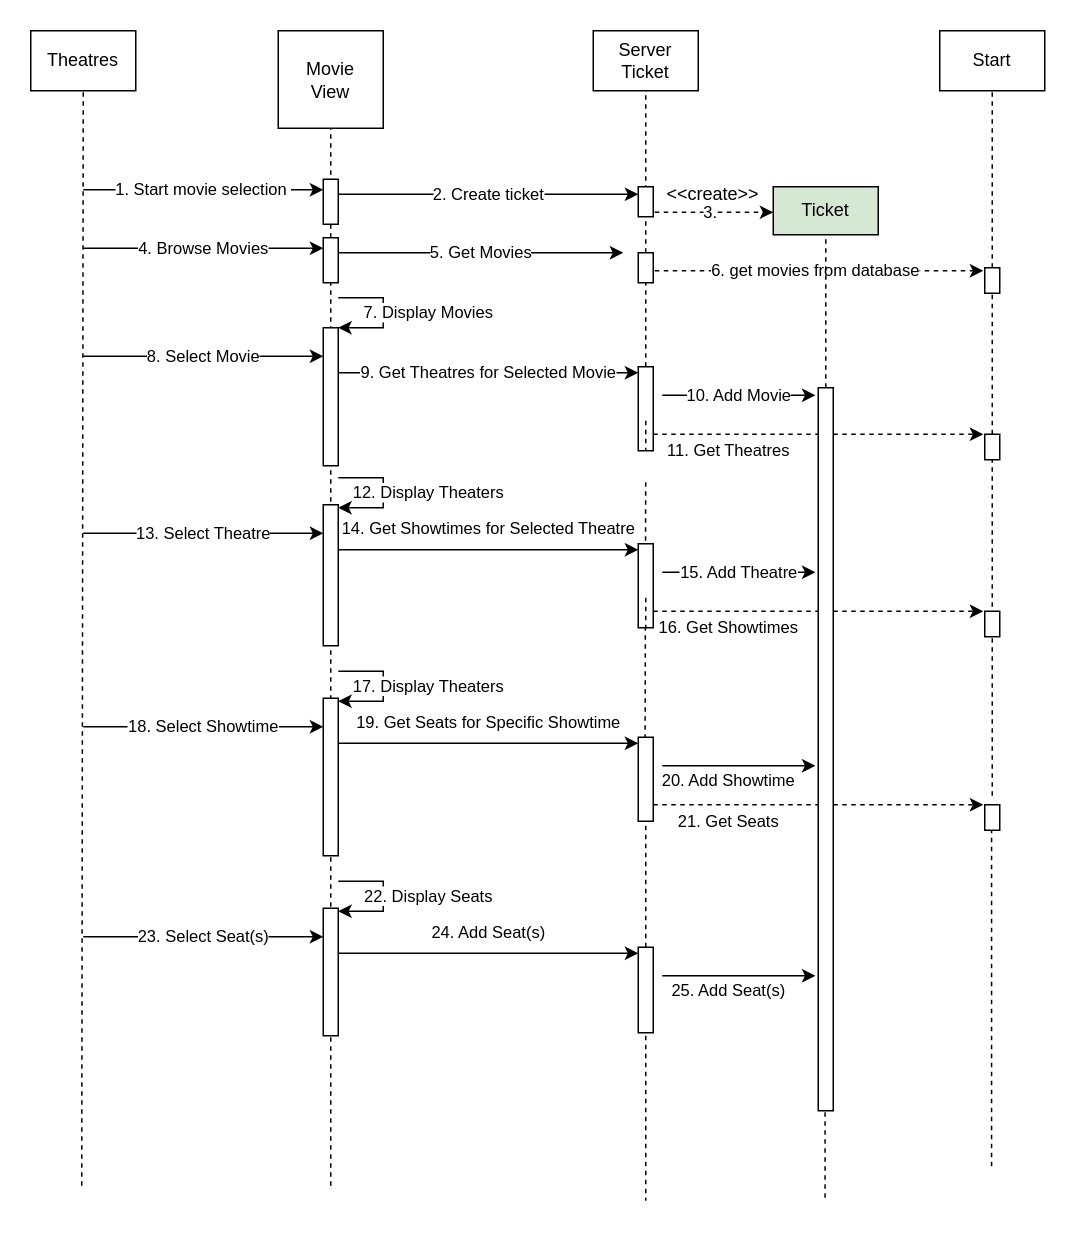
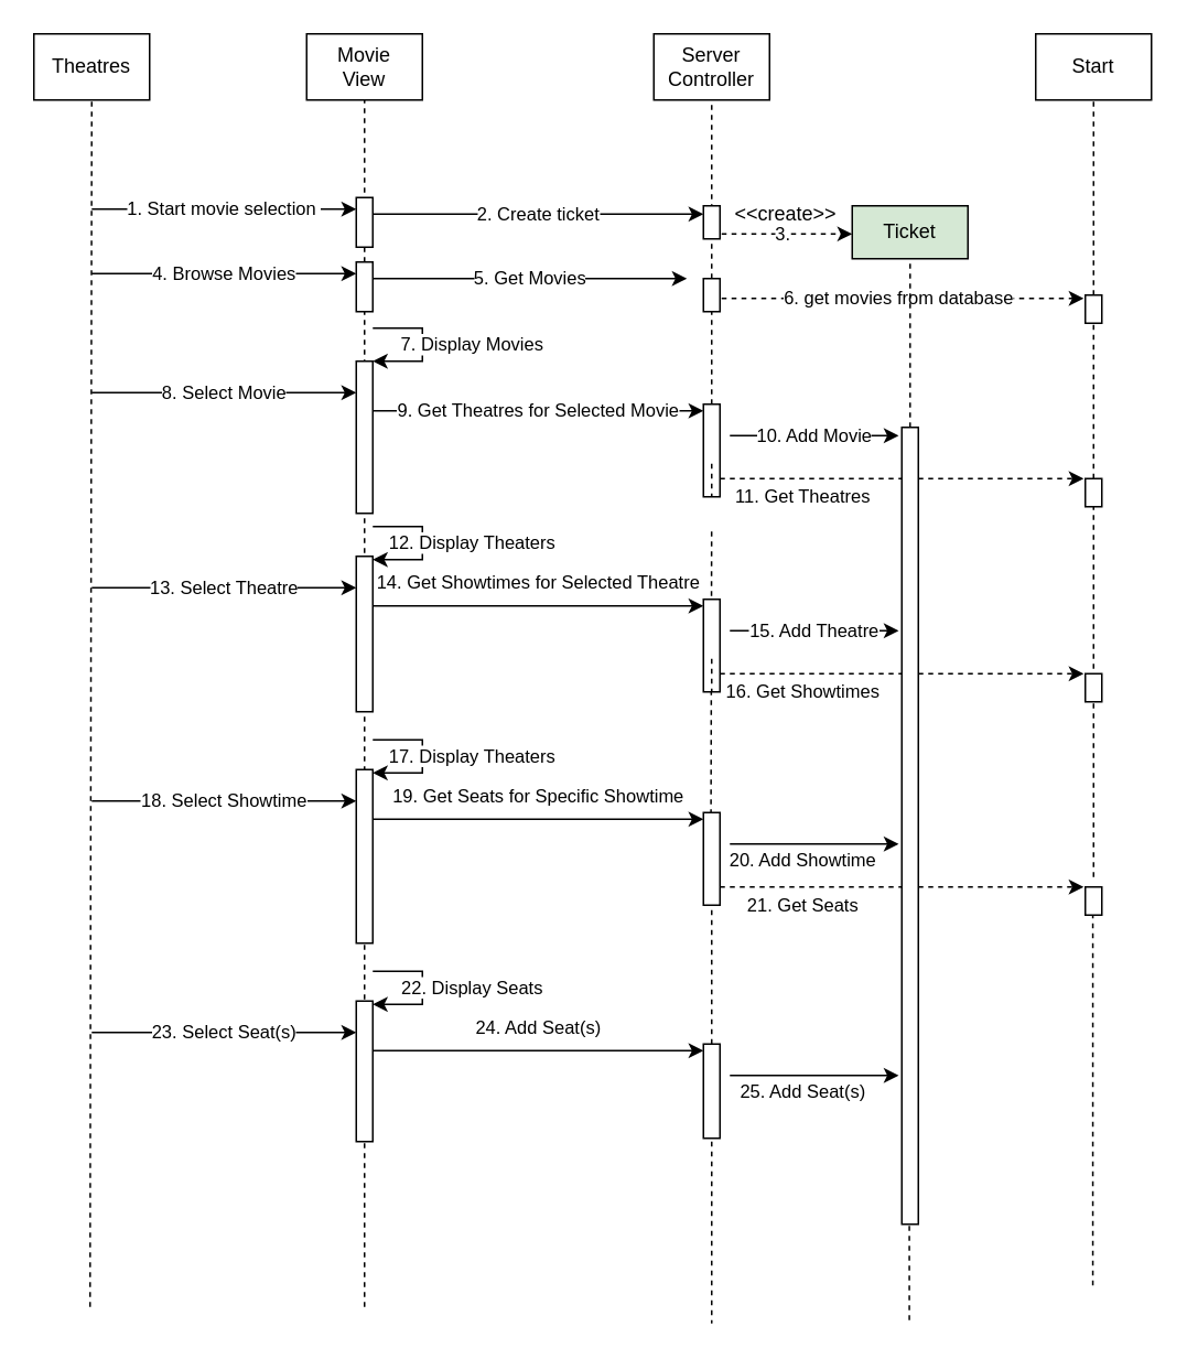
  <mxCell id="0" />
  <mxCell id="1" parent="0" />
  <mxCell id="2" value="11. Get Theatres" style="endArrow=classic;html=1;rounded=0;labelBackgroundColor=#FFFFFF;fontColor=#000000;strokeColor=#000000;dashed=1;" parent="1" edge="1"><mxGeometry x="-0.545" y="-11" width="50" height="50" relative="1" as="geometry"><mxPoint x="435" y="289" as="sourcePoint" /><mxPoint x="655" y="289" as="targetPoint" /><mxPoint as="offset" /></mxGeometry></mxCell>
  <mxCell id="3" value="" style="endArrow=none;dashed=1;html=1;fontColor=#000000;strokeColor=#000000;entryX=0.5;entryY=1;entryDx=0;entryDy=0;" parent="1" target="65" edge="1"><mxGeometry width="50" height="50" relative="1" as="geometry"><mxPoint x="54" y="790" as="sourcePoint" /><mxPoint x="54" y="120" as="targetPoint" /></mxGeometry></mxCell>
- <mxCell id="4" value="Movie&lt;br&gt;View" style="rounded=0;whiteSpace=wrap;html=1;fontColor=#000000;strokeColor=#000000;fillColor=#FFFFFF;" parent="1" vertex="1"><mxGeometry x="185" y="20" width="70" height="65" as="geometry" /></mxCell>
- <mxCell id="5" value="Server&lt;br&gt;Ticket" style="rounded=0;whiteSpace=wrap;html=1;fontColor=#000000;strokeColor=#000000;fillColor=#FFFFFF;" parent="1" vertex="1"><mxGeometry x="395" y="20" width="70" height="40" as="geometry" /></mxCell>
+ <mxCell id="4" value="Movie&lt;br&gt;View" style="rounded=0;whiteSpace=wrap;html=1;fontColor=#000000;strokeColor=#000000;fillColor=#FFFFFF;" parent="1" vertex="1"><mxGeometry x="185" y="20" width="70" height="40" as="geometry" /></mxCell>
+ <mxCell id="5" value="Server&lt;br&gt;Controller" style="rounded=0;whiteSpace=wrap;html=1;fontColor=#000000;strokeColor=#000000;fillColor=#FFFFFF;" parent="1" vertex="1"><mxGeometry x="395" y="20" width="70" height="40" as="geometry" /></mxCell>
  <mxCell id="6" value="Start" style="rounded=0;whiteSpace=wrap;html=1;fontColor=#000000;strokeColor=#000000;fillColor=#FFFFFF;" parent="1" vertex="1"><mxGeometry x="626" y="20" width="70" height="40" as="geometry" /></mxCell>
  <mxCell id="7" value="" style="endArrow=none;dashed=1;html=1;fontColor=#000000;strokeColor=#000000;entryX=0.5;entryY=1;entryDx=0;entryDy=0;startArrow=none;" parent="1" source="11" target="4" edge="1"><mxGeometry width="50" height="50" relative="1" as="geometry"><mxPoint x="220" y="510" as="sourcePoint" /><mxPoint x="220" y="120" as="targetPoint" /></mxGeometry></mxCell>
  <mxCell id="8" value="" style="endArrow=none;dashed=1;html=1;fontColor=#000000;strokeColor=#000000;startArrow=none;" parent="1" source="14" edge="1"><mxGeometry width="50" height="50" relative="1" as="geometry"><mxPoint x="429.5" y="510" as="sourcePoint" /><mxPoint x="430" y="60" as="targetPoint" /></mxGeometry></mxCell>
  <mxCell id="9" value="" style="endArrow=none;dashed=1;html=1;fontColor=#000000;strokeColor=#000000;startArrow=none;" parent="1" source="16" edge="1"><mxGeometry width="50" height="50" relative="1" as="geometry"><mxPoint x="660.5" y="510" as="sourcePoint" /><mxPoint x="661" y="60" as="targetPoint" /></mxGeometry></mxCell>
  <mxCell id="10" value="5. Get Movies" style="endArrow=classic;html=1;labelBackgroundColor=#FFFFFF;fontColor=#000000;strokeColor=#000000;" parent="1" edge="1"><mxGeometry width="50" height="50" relative="1" as="geometry"><mxPoint x="225" y="168" as="sourcePoint" /><mxPoint x="415" y="168" as="targetPoint" /></mxGeometry></mxCell>
  <mxCell id="11" value="" style="rounded=0;whiteSpace=wrap;html=1;fontColor=#000000;strokeColor=#000000;fillColor=#FFFFFF;" parent="1" vertex="1"><mxGeometry x="215" y="158" width="10" height="30" as="geometry" /></mxCell>
  <mxCell id="12" value="" style="endArrow=none;dashed=1;html=1;fontColor=#000000;strokeColor=#000000;entryX=0.5;entryY=1;entryDx=0;entryDy=0;" parent="1" target="11" edge="1"><mxGeometry width="50" height="50" relative="1" as="geometry"><mxPoint x="220" y="790" as="sourcePoint" /><mxPoint x="220" y="60" as="targetPoint" /></mxGeometry></mxCell>
  <mxCell id="13" value="6. get movies from database" style="edgeStyle=none;html=1;labelBackgroundColor=#FFFFFF;fontColor=#000000;strokeColor=#000000;dashed=1;" parent="1" edge="1"><mxGeometry relative="1" as="geometry"><mxPoint x="655" y="180" as="targetPoint" /><mxPoint x="430" y="180" as="sourcePoint" /></mxGeometry></mxCell>
  <mxCell id="14" value="" style="rounded=0;whiteSpace=wrap;html=1;fontColor=#000000;strokeColor=#000000;fillColor=#FFFFFF;" parent="1" vertex="1"><mxGeometry x="425" y="168" width="10" height="20" as="geometry" /></mxCell>
  <mxCell id="15" value="" style="endArrow=none;dashed=1;html=1;fontColor=#000000;strokeColor=#000000;startArrow=none;" parent="1" source="31" target="14" edge="1"><mxGeometry width="50" height="50" relative="1" as="geometry"><mxPoint x="429.5" y="510" as="sourcePoint" /><mxPoint x="430" y="60" as="targetPoint" /></mxGeometry></mxCell>
  <mxCell id="16" value="" style="rounded=0;whiteSpace=wrap;html=1;fontColor=#000000;strokeColor=#000000;fillColor=#FFFFFF;" parent="1" vertex="1"><mxGeometry x="656" y="178" width="10" height="17" as="geometry" /></mxCell>
  <mxCell id="17" value="" style="endArrow=none;dashed=1;html=1;fontColor=#000000;strokeColor=#000000;startArrow=none;" parent="1" source="36" target="16" edge="1"><mxGeometry width="50" height="50" relative="1" as="geometry"><mxPoint x="660.5" y="510" as="sourcePoint" /><mxPoint x="661" y="60" as="targetPoint" /></mxGeometry></mxCell>
  <mxCell id="18" value="4. Browse Movies" style="endArrow=classic;html=1;labelBackgroundColor=#FFFFFF;fontColor=#000000;strokeColor=#000000;" parent="1" edge="1"><mxGeometry width="50" height="50" relative="1" as="geometry"><mxPoint x="55" y="165" as="sourcePoint" /><mxPoint x="215" y="165" as="targetPoint" /></mxGeometry></mxCell>
  <mxCell id="19" value="7. Display Movies" style="endArrow=classic;html=1;labelBackgroundColor=#FFFFFF;fontColor=#000000;strokeColor=#000000;edgeStyle=orthogonalEdgeStyle;rounded=0;" parent="1" edge="1"><mxGeometry y="30" width="50" height="50" relative="1" as="geometry"><mxPoint x="225" y="198" as="sourcePoint" /><mxPoint x="225" y="218" as="targetPoint" /><Array as="points"><mxPoint x="255" y="198" /><mxPoint x="255" y="218" /></Array><mxPoint as="offset" /></mxGeometry></mxCell>
  <mxCell id="20" value="" style="rounded=0;whiteSpace=wrap;html=1;fontColor=#000000;strokeColor=#000000;fillColor=#FFFFFF;" parent="1" vertex="1"><mxGeometry x="215" y="218" width="10" height="92" as="geometry" /></mxCell>
  <mxCell id="21" value="8. Select Movie" style="endArrow=classic;html=1;labelBackgroundColor=#FFFFFF;fontColor=#000000;strokeColor=#000000;" parent="1" edge="1"><mxGeometry width="50" height="50" relative="1" as="geometry"><mxPoint x="55" y="237" as="sourcePoint" /><mxPoint x="215" y="237" as="targetPoint" /></mxGeometry></mxCell>
  <mxCell id="22" value="Ticket" style="rounded=0;whiteSpace=wrap;html=1;fontColor=#000000;strokeColor=#000000;fillColor=#d5e8d4;" parent="1" vertex="1"><mxGeometry x="515" y="124" width="70" height="32" as="geometry" /></mxCell>
  <mxCell id="23" value="2. Create ticket" style="endArrow=classic;html=1;labelBackgroundColor=#FFFFFF;fontColor=#000000;strokeColor=#000000;entryX=0;entryY=0.25;entryDx=0;entryDy=0;" parent="1" target="26" edge="1"><mxGeometry width="50" height="50" relative="1" as="geometry"><mxPoint x="225" y="129" as="sourcePoint" /><mxPoint x="415" y="129" as="targetPoint" /></mxGeometry></mxCell>
  <mxCell id="24" value="" style="rounded=0;whiteSpace=wrap;html=1;fontColor=#000000;strokeColor=#000000;fillColor=#FFFFFF;" parent="1" vertex="1"><mxGeometry x="215" y="119" width="10" height="30" as="geometry" /></mxCell>
  <mxCell id="25" value="3." style="edgeStyle=none;html=1;labelBackgroundColor=#FFFFFF;fontColor=#000000;strokeColor=#000000;dashed=1;" parent="1" edge="1"><mxGeometry relative="1" as="geometry"><mxPoint x="515" y="141" as="targetPoint" /><mxPoint x="430" y="141" as="sourcePoint" /></mxGeometry></mxCell>
  <mxCell id="26" value="" style="rounded=0;whiteSpace=wrap;html=1;fontColor=#000000;strokeColor=#000000;fillColor=#FFFFFF;" parent="1" vertex="1"><mxGeometry x="425" y="124" width="10" height="20" as="geometry" /></mxCell>
  <mxCell id="27" value="1. Start movie selection&amp;nbsp;" style="endArrow=classic;html=1;labelBackgroundColor=#FFFFFF;fontColor=#000000;strokeColor=#000000;" parent="1" edge="1"><mxGeometry width="50" height="50" relative="1" as="geometry"><mxPoint x="55" y="126" as="sourcePoint" /><mxPoint x="215" y="126" as="targetPoint" /></mxGeometry></mxCell>
  <mxCell id="28" value="&amp;lt;&amp;lt;create&amp;gt;&amp;gt;" style="text;html=1;strokeColor=none;fillColor=none;align=center;verticalAlign=middle;whiteSpace=wrap;rounded=0;fontColor=#000000;" parent="1" vertex="1"><mxGeometry x="445" y="114" width="60" height="30" as="geometry" /></mxCell>
  <mxCell id="29" value="" style="endArrow=none;dashed=1;html=1;fontColor=#000000;strokeColor=#000000;startArrow=none;" parent="1" source="64" edge="1"><mxGeometry width="50" height="50" relative="1" as="geometry"><mxPoint x="550" y="510" as="sourcePoint" /><mxPoint x="550.035" y="156" as="targetPoint" /></mxGeometry></mxCell>
  <mxCell id="30" value="9. Get Theatres for Selected Movie" style="endArrow=classic;html=1;labelBackgroundColor=#FFFFFF;fontColor=#000000;strokeColor=#000000;entryX=0;entryY=0;entryDx=0;entryDy=0;" parent="1" edge="1"><mxGeometry width="50" height="50" relative="1" as="geometry"><mxPoint x="225" y="248" as="sourcePoint" /><mxPoint x="425" y="248" as="targetPoint" /></mxGeometry></mxCell>
  <mxCell id="31" value="" style="rounded=0;whiteSpace=wrap;html=1;fontColor=#000000;strokeColor=#000000;fillColor=#FFFFFF;" parent="1" vertex="1"><mxGeometry x="425" y="244" width="10" height="56" as="geometry" /></mxCell>
  <mxCell id="32" value="" style="endArrow=none;dashed=1;html=1;fontColor=#000000;strokeColor=#000000;startArrow=none;" parent="1" target="31" edge="1"><mxGeometry width="50" height="50" relative="1" as="geometry"><mxPoint x="430" y="280" as="sourcePoint" /><mxPoint x="429.985" y="188" as="targetPoint" /></mxGeometry></mxCell>
  <mxCell id="33" value="" style="endArrow=none;dashed=1;html=1;fontColor=#000000;strokeColor=#000000;" parent="1" edge="1"><mxGeometry width="50" height="50" relative="1" as="geometry"><mxPoint x="549.55" y="798" as="sourcePoint" /><mxPoint x="549.55" y="738" as="targetPoint" /></mxGeometry></mxCell>
  <mxCell id="34" value="10. Add Movie" style="endArrow=classic;html=1;rounded=0;labelBackgroundColor=#FFFFFF;fontColor=#000000;strokeColor=#000000;entryX=-0.789;entryY=0.026;entryDx=0;entryDy=0;entryPerimeter=0;" parent="1" edge="1"><mxGeometry width="50" height="50" relative="1" as="geometry"><mxPoint x="441" y="263" as="sourcePoint" /><mxPoint x="543.11" y="262.992" as="targetPoint" /></mxGeometry></mxCell>
  <mxCell id="35" value="" style="endArrow=none;dashed=1;html=1;fontColor=#000000;strokeColor=#000000;" parent="1" edge="1"><mxGeometry width="50" height="50" relative="1" as="geometry"><mxPoint x="429.5" y="522" as="sourcePoint" /><mxPoint x="429.97" y="318" as="targetPoint" /></mxGeometry></mxCell>
  <mxCell id="36" value="" style="rounded=0;whiteSpace=wrap;html=1;fontColor=#000000;strokeColor=#000000;fillColor=#FFFFFF;" parent="1" vertex="1"><mxGeometry x="656" y="289" width="10" height="17" as="geometry" /></mxCell>
  <mxCell id="37" value="" style="endArrow=none;dashed=1;html=1;fontColor=#000000;strokeColor=#000000;entryX=0.5;entryY=1;entryDx=0;entryDy=0;" parent="1" target="36" edge="1"><mxGeometry width="50" height="50" relative="1" as="geometry"><mxPoint x="661" y="530" as="sourcePoint" /><mxPoint x="660.98" y="318" as="targetPoint" /></mxGeometry></mxCell>
  <mxCell id="38" value="12. Display Theaters" style="endArrow=classic;html=1;labelBackgroundColor=#FFFFFF;fontColor=#000000;strokeColor=#000000;edgeStyle=orthogonalEdgeStyle;rounded=0;" parent="1" edge="1"><mxGeometry y="30" width="50" height="50" relative="1" as="geometry"><mxPoint x="225" y="318" as="sourcePoint" /><mxPoint x="225" y="338" as="targetPoint" /><Array as="points"><mxPoint x="255" y="318" /><mxPoint x="255" y="338" /></Array><mxPoint as="offset" /></mxGeometry></mxCell>
  <mxCell id="39" value="16. Get Showtimes" style="endArrow=classic;html=1;rounded=0;labelBackgroundColor=#FFFFFF;fontColor=#000000;strokeColor=#000000;dashed=1;" parent="1" edge="1"><mxGeometry x="-0.545" y="-11" width="50" height="50" relative="1" as="geometry"><mxPoint x="435" y="407" as="sourcePoint" /><mxPoint x="655" y="407" as="targetPoint" /><mxPoint as="offset" /></mxGeometry></mxCell>
  <mxCell id="40" value="" style="rounded=0;whiteSpace=wrap;html=1;fontColor=#000000;strokeColor=#000000;fillColor=#FFFFFF;" parent="1" vertex="1"><mxGeometry x="215" y="336" width="10" height="94" as="geometry" /></mxCell>
  <mxCell id="41" value="13. Select Theatre" style="endArrow=classic;html=1;labelBackgroundColor=#FFFFFF;fontColor=#000000;strokeColor=#000000;" parent="1" edge="1"><mxGeometry width="50" height="50" relative="1" as="geometry"><mxPoint x="55" y="355" as="sourcePoint" /><mxPoint x="215" y="355" as="targetPoint" /></mxGeometry></mxCell>
  <mxCell id="42" value="14. Get Showtimes for Selected Theatre" style="endArrow=classic;html=1;labelBackgroundColor=#FFFFFF;fontColor=#000000;strokeColor=#000000;entryX=0;entryY=0;entryDx=0;entryDy=0;" parent="1" edge="1"><mxGeometry y="14" width="50" height="50" relative="1" as="geometry"><mxPoint x="225" y="366" as="sourcePoint" /><mxPoint x="425" y="366" as="targetPoint" /><mxPoint as="offset" /></mxGeometry></mxCell>
  <mxCell id="43" value="" style="rounded=0;whiteSpace=wrap;html=1;fontColor=#000000;strokeColor=#000000;fillColor=#FFFFFF;" parent="1" vertex="1"><mxGeometry x="425" y="362" width="10" height="56" as="geometry" /></mxCell>
  <mxCell id="44" value="" style="endArrow=none;dashed=1;html=1;fontColor=#000000;strokeColor=#000000;startArrow=none;" parent="1" target="43" edge="1"><mxGeometry width="50" height="50" relative="1" as="geometry"><mxPoint x="430" y="398" as="sourcePoint" /><mxPoint x="429.985" y="306" as="targetPoint" /></mxGeometry></mxCell>
  <mxCell id="45" value="15. Add Theatre" style="endArrow=classic;html=1;rounded=0;labelBackgroundColor=#FFFFFF;fontColor=#000000;strokeColor=#000000;entryX=-0.789;entryY=0.026;entryDx=0;entryDy=0;entryPerimeter=0;" parent="1" edge="1"><mxGeometry width="50" height="50" relative="1" as="geometry"><mxPoint x="441" y="381" as="sourcePoint" /><mxPoint x="543.11" y="380.992" as="targetPoint" /></mxGeometry></mxCell>
  <mxCell id="46" value="" style="rounded=0;whiteSpace=wrap;html=1;fontColor=#000000;strokeColor=#000000;fillColor=#FFFFFF;" parent="1" vertex="1"><mxGeometry x="656" y="407" width="10" height="17" as="geometry" /></mxCell>
  <mxCell id="47" value="17. Display Theaters" style="endArrow=classic;html=1;labelBackgroundColor=#FFFFFF;fontColor=#000000;strokeColor=#000000;edgeStyle=orthogonalEdgeStyle;rounded=0;" parent="1" edge="1"><mxGeometry y="30" width="50" height="50" relative="1" as="geometry"><mxPoint x="225" y="447" as="sourcePoint" /><mxPoint x="225" y="467" as="targetPoint" /><Array as="points"><mxPoint x="255" y="447" /><mxPoint x="255" y="467" /></Array><mxPoint as="offset" /></mxGeometry></mxCell>
  <mxCell id="48" value="21. Get Seats" style="endArrow=classic;html=1;rounded=0;labelBackgroundColor=#FFFFFF;fontColor=#000000;strokeColor=#000000;dashed=1;" parent="1" edge="1"><mxGeometry x="-0.545" y="-11" width="50" height="50" relative="1" as="geometry"><mxPoint x="435" y="536" as="sourcePoint" /><mxPoint x="655" y="536" as="targetPoint" /><mxPoint as="offset" /></mxGeometry></mxCell>
  <mxCell id="49" value="" style="rounded=0;whiteSpace=wrap;html=1;fontColor=#000000;strokeColor=#000000;fillColor=#FFFFFF;" parent="1" vertex="1"><mxGeometry x="215" y="465" width="10" height="105" as="geometry" /></mxCell>
  <mxCell id="50" value="18. Select Showtime" style="endArrow=classic;html=1;labelBackgroundColor=#FFFFFF;fontColor=#000000;strokeColor=#000000;" parent="1" edge="1"><mxGeometry width="50" height="50" relative="1" as="geometry"><mxPoint x="55" y="484" as="sourcePoint" /><mxPoint x="215" y="484" as="targetPoint" /></mxGeometry></mxCell>
  <mxCell id="51" value="19. Get Seats for Specific Showtime" style="endArrow=classic;html=1;labelBackgroundColor=#FFFFFF;fontColor=#000000;strokeColor=#000000;entryX=0;entryY=0;entryDx=0;entryDy=0;" parent="1" edge="1"><mxGeometry y="14" width="50" height="50" relative="1" as="geometry"><mxPoint x="225" y="495" as="sourcePoint" /><mxPoint x="425" y="495" as="targetPoint" /><mxPoint as="offset" /></mxGeometry></mxCell>
  <mxCell id="52" value="" style="rounded=0;whiteSpace=wrap;html=1;fontColor=#000000;strokeColor=#000000;fillColor=#FFFFFF;" parent="1" vertex="1"><mxGeometry x="425" y="491" width="10" height="56" as="geometry" /></mxCell>
  <mxCell id="53" value="" style="endArrow=none;dashed=1;html=1;fontColor=#000000;strokeColor=#000000;startArrow=none;entryX=0.5;entryY=0;entryDx=0;entryDy=0;" parent="1" target="60" edge="1"><mxGeometry width="50" height="50" relative="1" as="geometry"><mxPoint x="430" y="550" as="sourcePoint" /><mxPoint x="429.985" y="435" as="targetPoint" /></mxGeometry></mxCell>
  <mxCell id="54" value="20. Add Showtime" style="endArrow=classic;html=1;rounded=0;labelBackgroundColor=#FFFFFF;fontColor=#000000;strokeColor=#000000;entryX=-0.789;entryY=0.026;entryDx=0;entryDy=0;entryPerimeter=0;" parent="1" edge="1"><mxGeometry x="-0.138" y="-10" width="50" height="50" relative="1" as="geometry"><mxPoint x="441" y="510" as="sourcePoint" /><mxPoint x="543.11" y="509.992" as="targetPoint" /><mxPoint as="offset" /></mxGeometry></mxCell>
  <mxCell id="55" value="" style="rounded=0;whiteSpace=wrap;html=1;fontColor=#000000;strokeColor=#000000;fillColor=#FFFFFF;" parent="1" vertex="1"><mxGeometry x="656" y="536" width="10" height="17" as="geometry" /></mxCell>
  <mxCell id="56" value="22. Display Seats" style="endArrow=classic;html=1;labelBackgroundColor=#FFFFFF;fontColor=#000000;strokeColor=#000000;edgeStyle=orthogonalEdgeStyle;rounded=0;" parent="1" edge="1"><mxGeometry y="30" width="50" height="50" relative="1" as="geometry"><mxPoint x="225" y="587" as="sourcePoint" /><mxPoint x="225" y="607" as="targetPoint" /><Array as="points"><mxPoint x="255" y="587" /><mxPoint x="255" y="607" /></Array><mxPoint as="offset" /></mxGeometry></mxCell>
  <mxCell id="57" value="" style="rounded=0;whiteSpace=wrap;html=1;fontColor=#000000;strokeColor=#000000;fillColor=#FFFFFF;" parent="1" vertex="1"><mxGeometry x="215" y="605" width="10" height="85" as="geometry" /></mxCell>
  <mxCell id="58" value="23. Select Seat(s)" style="endArrow=classic;html=1;labelBackgroundColor=#FFFFFF;fontColor=#000000;strokeColor=#000000;" parent="1" edge="1"><mxGeometry width="50" height="50" relative="1" as="geometry"><mxPoint x="55" y="624" as="sourcePoint" /><mxPoint x="215" y="624" as="targetPoint" /></mxGeometry></mxCell>
  <mxCell id="59" value="24. Add Seat(s)" style="endArrow=classic;html=1;labelBackgroundColor=#FFFFFF;fontColor=#000000;strokeColor=#000000;entryX=0;entryY=0;entryDx=0;entryDy=0;" parent="1" edge="1"><mxGeometry y="14" width="50" height="50" relative="1" as="geometry"><mxPoint x="225" y="635" as="sourcePoint" /><mxPoint x="425" y="635" as="targetPoint" /><mxPoint as="offset" /></mxGeometry></mxCell>
  <mxCell id="60" value="" style="rounded=0;whiteSpace=wrap;html=1;fontColor=#000000;strokeColor=#000000;fillColor=#FFFFFF;" parent="1" vertex="1"><mxGeometry x="425" y="631" width="10" height="57" as="geometry" /></mxCell>
  <mxCell id="61" value="" style="endArrow=none;dashed=1;html=1;fontColor=#000000;strokeColor=#000000;startArrow=none;" parent="1" edge="1"><mxGeometry width="50" height="50" relative="1" as="geometry"><mxPoint x="430" y="690" as="sourcePoint" /><mxPoint x="430" y="800" as="targetPoint" /></mxGeometry></mxCell>
  <mxCell id="62" value="25. Add Seat(s)" style="endArrow=classic;html=1;rounded=0;labelBackgroundColor=#FFFFFF;fontColor=#000000;strokeColor=#000000;entryX=-0.789;entryY=0.026;entryDx=0;entryDy=0;entryPerimeter=0;" parent="1" edge="1"><mxGeometry x="-0.138" y="-10" width="50" height="50" relative="1" as="geometry"><mxPoint x="441" y="650" as="sourcePoint" /><mxPoint x="543.11" y="649.992" as="targetPoint" /><mxPoint as="offset" /></mxGeometry></mxCell>
  <mxCell id="63" value="" style="endArrow=none;dashed=1;html=1;fontColor=#000000;strokeColor=#000000;entryX=0.5;entryY=1;entryDx=0;entryDy=0;" parent="1" edge="1"><mxGeometry width="50" height="50" relative="1" as="geometry"><mxPoint x="660.55" y="777" as="sourcePoint" /><mxPoint x="660.55" y="553" as="targetPoint" /></mxGeometry></mxCell>
  <mxCell id="64" value="" style="rounded=0;whiteSpace=wrap;html=1;fontColor=#000000;strokeColor=#000000;fillColor=#FFFFFF;" parent="1" vertex="1"><mxGeometry x="545" y="258" width="10" height="482" as="geometry" /></mxCell>
  <mxCell id="65" value="Theatres" style="rounded=0;whiteSpace=wrap;html=1;fontColor=#000000;strokeColor=#000000;fillColor=#FFFFFF;" parent="1" vertex="1"><mxGeometry x="20" y="20" width="70" height="40" as="geometry" /></mxCell>
